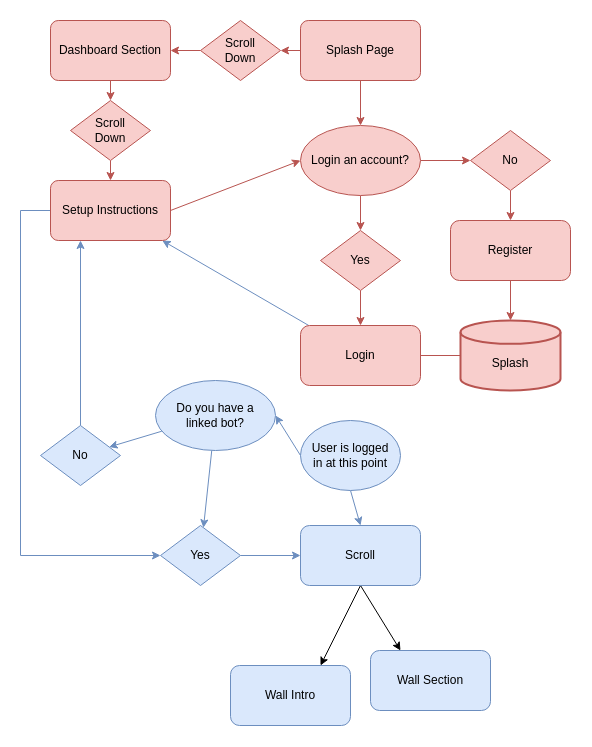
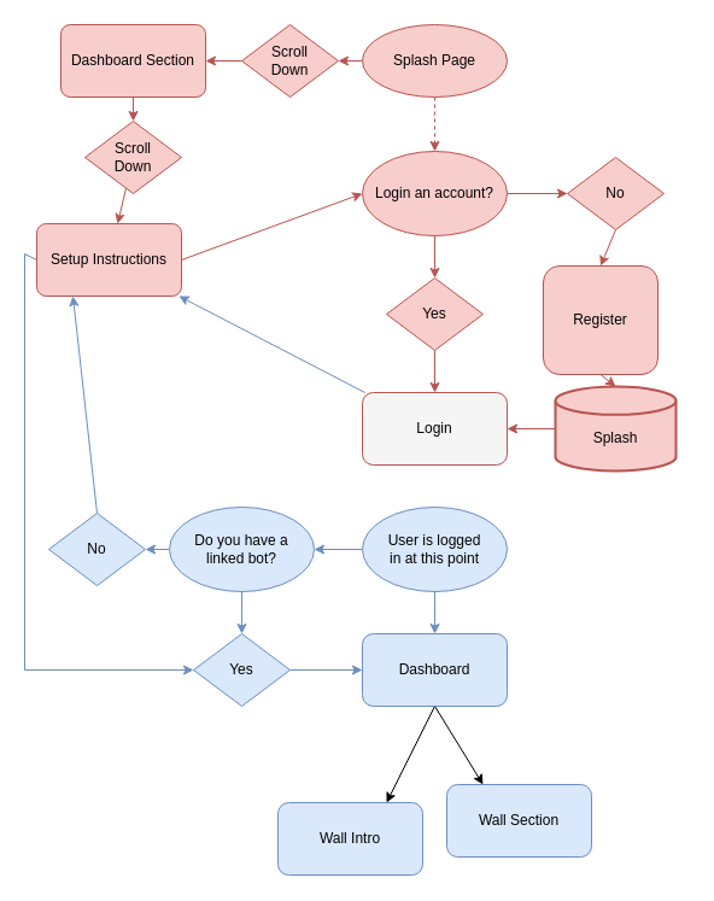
  <mxCell id="0" />
  <mxCell id="1" parent="0" />
- <mxCell id="2" style="edgeStyle=none;rounded=0;orthogonalLoop=1;jettySize=auto;html=1;exitX=0.5;exitY=1;exitDx=0;exitDy=0;entryX=0.5;entryY=0;entryDx=0;entryDy=0;fillColor=#f8cecc;strokeColor=#b85450;" edge="1" parent="1" source="4" target="14"><mxGeometry relative="1" as="geometry"><mxPoint x="360" y="130" as="targetPoint" /></mxGeometry></mxCell>
+ <mxCell id="2" style="edgeStyle=none;rounded=0;orthogonalLoop=1;jettySize=auto;html=1;exitX=0.5;exitY=1;exitDx=0;exitDy=0;entryX=0.5;entryY=0;entryDx=0;entryDy=0;fillColor=#f8cecc;strokeColor=#b85450;dashed=1;" edge="1" parent="1" source="4" target="14"><mxGeometry relative="1" as="geometry"><mxPoint x="360" y="130" as="targetPoint" /></mxGeometry></mxCell>
  <mxCell id="3" style="edgeStyle=none;rounded=0;orthogonalLoop=1;jettySize=auto;html=1;exitX=0;exitY=0.5;exitDx=0;exitDy=0;entryX=1;entryY=0.5;entryDx=0;entryDy=0;fillColor=#f8cecc;strokeColor=#b85450;" edge="1" parent="1" source="4" target="16"><mxGeometry relative="1" as="geometry" /></mxCell>
- <mxCell id="4" value="Splash Page" style="rounded=1;whiteSpace=wrap;html=1;arcSize=13;fillColor=#f8cecc;strokeColor=#b85450;" vertex="1" parent="1"><mxGeometry x="300" y="20" width="120" height="60" as="geometry" /></mxCell>
+ <mxCell id="4" value="Splash Page" style="ellipse;whiteSpace=wrap;html=1;arcSize=13;fillColor=#f8cecc;strokeColor=#b85450;" vertex="1" parent="1"><mxGeometry x="300" y="20" width="120" height="60" as="geometry" /></mxCell>
  <mxCell id="5" style="edgeStyle=none;rounded=0;orthogonalLoop=1;jettySize=auto;html=1;exitX=0.5;exitY=1;exitDx=0;exitDy=0;entryX=0.5;entryY=0;entryDx=0;entryDy=0;fillColor=#f8cecc;strokeColor=#b85450;" edge="1" parent="1" source="14" target="7"><mxGeometry relative="1" as="geometry"><mxPoint x="420" y="160" as="sourcePoint" /></mxGeometry></mxCell>
  <mxCell id="6" style="edgeStyle=none;rounded=0;orthogonalLoop=1;jettySize=auto;html=1;exitX=0.5;exitY=1;exitDx=0;exitDy=0;entryX=0.5;entryY=0;entryDx=0;entryDy=0;fillColor=#f8cecc;strokeColor=#b85450;" edge="1" parent="1" source="7" target="11"><mxGeometry relative="1" as="geometry" /></mxCell>
  <mxCell id="7" value="Yes" style="rhombus;whiteSpace=wrap;html=1;fillColor=#f8cecc;strokeColor=#b85450;" vertex="1" parent="1"><mxGeometry x="320" y="230" width="80" height="60" as="geometry" /></mxCell>
  <mxCell id="8" style="edgeStyle=none;rounded=0;orthogonalLoop=1;jettySize=auto;html=1;exitX=0.5;exitY=1;exitDx=0;exitDy=0;entryX=0.5;entryY=0;entryDx=0;entryDy=0;fillColor=#f8cecc;strokeColor=#b85450;" edge="1" parent="1" source="9" target="12"><mxGeometry relative="1" as="geometry" /></mxCell>
  <mxCell id="9" value="No" style="rhombus;whiteSpace=wrap;html=1;fillColor=#f8cecc;strokeColor=#b85450;" vertex="1" parent="1"><mxGeometry x="470" y="130" width="80" height="60" as="geometry" /></mxCell>
  <mxCell id="10" value="" style="edgeStyle=none;rounded=0;orthogonalLoop=1;jettySize=auto;html=1;fillColor=#dae8fc;strokeColor=#6c8ebf;" edge="1" parent="1" source="11" target="39"><mxGeometry relative="1" as="geometry" /></mxCell>
- <mxCell id="11" value="Login" style="rounded=1;whiteSpace=wrap;html=1;fillColor=#f8cecc;strokeColor=#b85450;" vertex="1" parent="1"><mxGeometry x="300" y="325" width="120" height="60" as="geometry" /></mxCell>
- <mxCell id="12" value="Register" style="rounded=1;whiteSpace=wrap;html=1;fillColor=#f8cecc;strokeColor=#b85450;" vertex="1" parent="1"><mxGeometry x="450" y="220" width="120" height="60" as="geometry" /></mxCell>
+ <mxCell id="11" value="Login" style="rounded=1;whiteSpace=wrap;html=1;fillColor=#f5f5f5;strokeColor=#b85450;" vertex="1" parent="1"><mxGeometry x="300" y="325" width="120" height="60" as="geometry" /></mxCell>
+ <mxCell id="12" value="Register" style="rounded=1;whiteSpace=wrap;html=1;fillColor=#f8cecc;strokeColor=#b85450;" vertex="1" parent="1"><mxGeometry x="450" y="220" width="95" height="90" as="geometry" /></mxCell>
  <mxCell id="13" style="edgeStyle=none;rounded=0;orthogonalLoop=1;jettySize=auto;html=1;exitX=1;exitY=0.5;exitDx=0;exitDy=0;entryX=0;entryY=0.5;entryDx=0;entryDy=0;fillColor=#f8cecc;strokeColor=#b85450;" edge="1" parent="1" source="14" target="9"><mxGeometry relative="1" as="geometry" /></mxCell>
  <mxCell id="14" value="Login an account?" style="ellipse;whiteSpace=wrap;html=1;fillColor=#f8cecc;strokeColor=#b85450;" vertex="1" parent="1"><mxGeometry x="300" y="125" width="120" height="70" as="geometry" /></mxCell>
  <mxCell id="15" style="edgeStyle=none;rounded=0;orthogonalLoop=1;jettySize=auto;html=1;exitX=0;exitY=0.5;exitDx=0;exitDy=0;entryX=1;entryY=0.5;entryDx=0;entryDy=0;fillColor=#f8cecc;strokeColor=#b85450;" edge="1" parent="1" source="16" target="18"><mxGeometry relative="1" as="geometry"><mxPoint x="190" y="50" as="sourcePoint" /></mxGeometry></mxCell>
  <mxCell id="16" value="Scroll&lt;br&gt;Down" style="rhombus;whiteSpace=wrap;html=1;fillColor=#f8cecc;strokeColor=#b85450;" vertex="1" parent="1"><mxGeometry x="200" y="20" width="80" height="60" as="geometry" /></mxCell>
  <mxCell id="17" value="" style="edgeStyle=none;rounded=0;orthogonalLoop=1;jettySize=auto;html=1;fillColor=#f8cecc;strokeColor=#b85450;" edge="1" parent="1" source="18" target="36"><mxGeometry relative="1" as="geometry" /></mxCell>
  <mxCell id="18" value="Dashboard Section" style="rounded=1;whiteSpace=wrap;html=1;arcSize=13;fillColor=#f8cecc;strokeColor=#b85450;" vertex="1" parent="1"><mxGeometry x="50" y="20" width="120" height="60" as="geometry" /></mxCell>
  <mxCell id="19" value="" style="edgeStyle=none;rounded=0;orthogonalLoop=1;jettySize=auto;html=1;exitX=0.5;exitY=1;exitDx=0;exitDy=0;entryX=0.5;entryY=0;entryDx=0;entryDy=0;fillColor=#dae8fc;strokeColor=#6c8ebf;" edge="1" parent="1" source="21" target="30"><mxGeometry relative="1" as="geometry" /></mxCell>
  <mxCell id="20" style="edgeStyle=none;rounded=0;orthogonalLoop=1;jettySize=auto;html=1;exitX=0;exitY=0.5;exitDx=0;exitDy=0;entryX=1;entryY=0.5;entryDx=0;entryDy=0;fillColor=#dae8fc;strokeColor=#6c8ebf;" edge="1" parent="1" source="21" target="27"><mxGeometry relative="1" as="geometry" /></mxCell>
- <mxCell id="21" value="User is logged&lt;br&gt;in at this point" style="ellipse;whiteSpace=wrap;html=1;fillColor=#dae8fc;strokeColor=#6c8ebf;" vertex="1" parent="1"><mxGeometry x="300" y="420" width="100" height="70" as="geometry" /></mxCell>
- <mxCell id="22" style="edgeStyle=none;rounded=0;orthogonalLoop=1;jettySize=auto;html=1;exitX=0;exitY=0.5;exitDx=0;exitDy=0;exitPerimeter=0;entryX=1;entryY=0.5;entryDx=0;entryDy=0;fillColor=#f8cecc;strokeColor=#b85450;endArrow=none;" edge="1" parent="1" source="23" target="11"><mxGeometry relative="1" as="geometry" /></mxCell>
+ <mxCell id="21" value="User is logged&lt;br&gt;in at this point" style="ellipse;whiteSpace=wrap;html=1;fillColor=#dae8fc;strokeColor=#6c8ebf;" vertex="1" parent="1"><mxGeometry x="300" y="420" width="120" height="70" as="geometry" /></mxCell>
+ <mxCell id="22" style="edgeStyle=none;rounded=0;orthogonalLoop=1;jettySize=auto;html=1;exitX=0;exitY=0.5;exitDx=0;exitDy=0;exitPerimeter=0;entryX=1;entryY=0.5;entryDx=0;entryDy=0;fillColor=#f8cecc;strokeColor=#b85450;" edge="1" parent="1" source="23" target="11"><mxGeometry relative="1" as="geometry" /></mxCell>
  <mxCell id="23" value="&lt;br&gt;Splash" style="strokeWidth=2;html=1;shape=mxgraph.flowchart.database;whiteSpace=wrap;fillColor=#f8cecc;strokeColor=#b85450;" vertex="1" parent="1"><mxGeometry x="460" y="320" width="100" height="70" as="geometry" /></mxCell>
  <mxCell id="24" style="edgeStyle=none;rounded=0;orthogonalLoop=1;jettySize=auto;html=1;exitX=0.5;exitY=1;exitDx=0;exitDy=0;entryX=0.5;entryY=0;entryDx=0;entryDy=0;entryPerimeter=0;fillColor=#f8cecc;strokeColor=#b85450;" edge="1" parent="1" source="12" target="23"><mxGeometry relative="1" as="geometry" /></mxCell>
  <mxCell id="25" value="" style="edgeStyle=none;rounded=0;orthogonalLoop=1;jettySize=auto;html=1;fillColor=#dae8fc;strokeColor=#6c8ebf;" edge="1" parent="1" source="27" target="32"><mxGeometry relative="1" as="geometry" /></mxCell>
  <mxCell id="26" value="" style="edgeStyle=none;rounded=0;orthogonalLoop=1;jettySize=auto;html=1;fillColor=#dae8fc;strokeColor=#6c8ebf;" edge="1" parent="1" source="27" target="34"><mxGeometry relative="1" as="geometry" /></mxCell>
- <mxCell id="27" value="Do you have a &lt;br&gt;linked bot?" style="ellipse;whiteSpace=wrap;html=1;fillColor=#dae8fc;strokeColor=#6c8ebf;" vertex="1" parent="1"><mxGeometry x="155" y="380" width="120" height="70" as="geometry" /></mxCell>
+ <mxCell id="27" value="Do you have a &lt;br&gt;linked bot?" style="ellipse;whiteSpace=wrap;html=1;fillColor=#dae8fc;strokeColor=#6c8ebf;" vertex="1" parent="1"><mxGeometry x="140" y="420" width="120" height="70" as="geometry" /></mxCell>
  <mxCell id="28" style="edgeStyle=none;rounded=0;orthogonalLoop=1;jettySize=auto;html=1;exitX=0.5;exitY=1;exitDx=0;exitDy=0;entryX=0.75;entryY=0;entryDx=0;entryDy=0;" edge="1" parent="1" source="30" target="41"><mxGeometry relative="1" as="geometry" /></mxCell>
  <mxCell id="29" style="edgeStyle=none;rounded=0;orthogonalLoop=1;jettySize=auto;html=1;exitX=0.5;exitY=1;exitDx=0;exitDy=0;entryX=0.25;entryY=0;entryDx=0;entryDy=0;" edge="1" parent="1" source="30" target="40"><mxGeometry relative="1" as="geometry" /></mxCell>
- <mxCell id="30" value="Scroll" style="rounded=1;whiteSpace=wrap;html=1;fillColor=#dae8fc;strokeColor=#6c8ebf;" vertex="1" parent="1"><mxGeometry x="300" y="525" width="120" height="60" as="geometry" /></mxCell>
+ <mxCell id="30" value="Dashboard" style="rounded=1;whiteSpace=wrap;html=1;fillColor=#dae8fc;strokeColor=#6c8ebf;" vertex="1" parent="1"><mxGeometry x="300" y="525" width="120" height="60" as="geometry" /></mxCell>
  <mxCell id="31" style="edgeStyle=none;rounded=0;orthogonalLoop=1;jettySize=auto;html=1;exitX=1;exitY=0.5;exitDx=0;exitDy=0;entryX=0;entryY=0.5;entryDx=0;entryDy=0;fillColor=#dae8fc;strokeColor=#6c8ebf;" edge="1" parent="1" source="32" target="30"><mxGeometry relative="1" as="geometry" /></mxCell>
  <mxCell id="32" value="Yes" style="rhombus;whiteSpace=wrap;html=1;fillColor=#dae8fc;strokeColor=#6c8ebf;" vertex="1" parent="1"><mxGeometry x="160" y="525" width="80" height="60" as="geometry" /></mxCell>
  <mxCell id="33" style="edgeStyle=none;rounded=0;orthogonalLoop=1;jettySize=auto;html=1;exitX=0.5;exitY=0;exitDx=0;exitDy=0;entryX=0.25;entryY=1;entryDx=0;entryDy=0;fillColor=#dae8fc;strokeColor=#6c8ebf;" edge="1" parent="1" source="34" target="39"><mxGeometry relative="1" as="geometry" /></mxCell>
  <mxCell id="34" value="No" style="rhombus;whiteSpace=wrap;html=1;fillColor=#dae8fc;strokeColor=#6c8ebf;" vertex="1" parent="1"><mxGeometry x="40" y="425" width="80" height="60" as="geometry" /></mxCell>
  <mxCell id="35" value="" style="edgeStyle=none;rounded=0;orthogonalLoop=1;jettySize=auto;html=1;fillColor=#f8cecc;strokeColor=#b85450;" edge="1" parent="1" source="36" target="39"><mxGeometry relative="1" as="geometry" /></mxCell>
  <mxCell id="36" value="Scroll&lt;br&gt;Down" style="rhombus;whiteSpace=wrap;html=1;fillColor=#f8cecc;strokeColor=#b85450;" vertex="1" parent="1"><mxGeometry x="70" y="100" width="80" height="60" as="geometry" /></mxCell>
  <mxCell id="37" style="edgeStyle=none;rounded=0;orthogonalLoop=1;jettySize=auto;html=1;exitX=1;exitY=0.5;exitDx=0;exitDy=0;entryX=0;entryY=0.5;entryDx=0;entryDy=0;fillColor=#f8cecc;strokeColor=#b85450;" edge="1" parent="1" source="39" target="14"><mxGeometry relative="1" as="geometry" /></mxCell>
  <mxCell id="38" style="edgeStyle=none;rounded=0;orthogonalLoop=1;jettySize=auto;html=1;exitX=0;exitY=0.5;exitDx=0;exitDy=0;entryX=0;entryY=0.5;entryDx=0;entryDy=0;fillColor=#dae8fc;strokeColor=#6c8ebf;" edge="1" parent="1" source="39" target="32"><mxGeometry relative="1" as="geometry"><mxPoint x="50" y="210" as="sourcePoint" /><mxPoint x="160" y="555" as="targetPoint" /><Array as="points"><mxPoint x="20" y="210" /><mxPoint x="20" y="555" /></Array></mxGeometry></mxCell>
- <mxCell id="39" value="Setup Instructions" style="rounded=1;whiteSpace=wrap;html=1;arcSize=13;fillColor=#f8cecc;strokeColor=#b85450;" vertex="1" parent="1"><mxGeometry x="50" y="180" width="120" height="60" as="geometry" /></mxCell>
+ <mxCell id="39" value="Setup Instructions" style="rounded=1;whiteSpace=wrap;html=1;arcSize=13;fillColor=#f8cecc;strokeColor=#b85450;" vertex="1" parent="1"><mxGeometry x="30" y="185" width="120" height="60" as="geometry" /></mxCell>
  <mxCell id="40" value="Wall Section" style="rounded=1;whiteSpace=wrap;html=1;fillColor=#dae8fc;strokeColor=#6c8ebf;" vertex="1" parent="1"><mxGeometry x="370" y="650" width="120" height="60" as="geometry" /></mxCell>
  <mxCell id="41" value="Wall Intro" style="rounded=1;whiteSpace=wrap;html=1;fillColor=#dae8fc;strokeColor=#6c8ebf;" vertex="1" parent="1"><mxGeometry x="230" y="665" width="120" height="60" as="geometry" /></mxCell>
